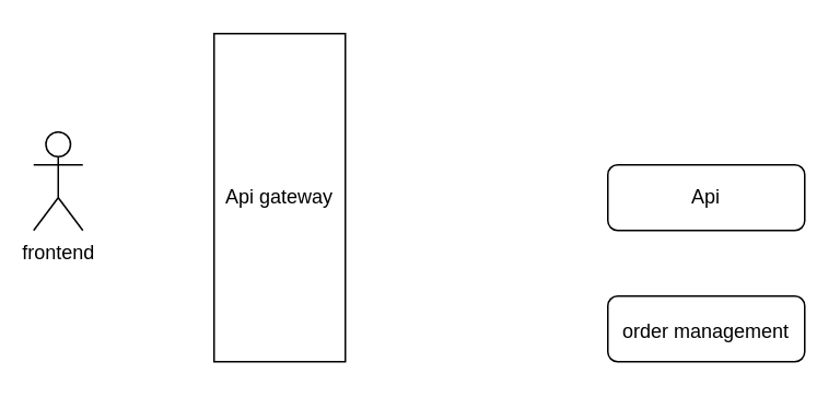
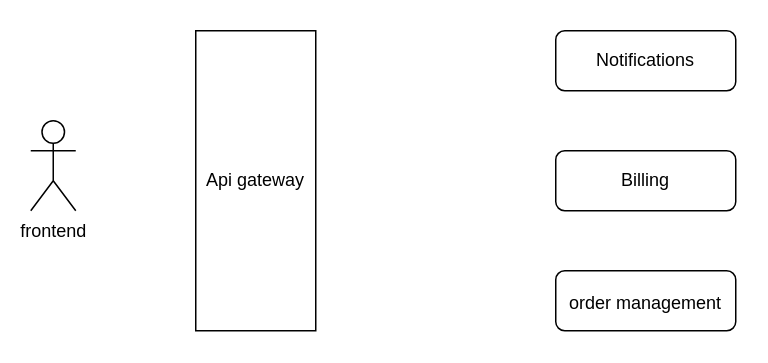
  <mxCell id="0" />
  <mxCell id="1" parent="0" />
- <mxCell id="3" value="Api" style="rounded=1;whiteSpace=wrap;html=1;" vertex="1" parent="1"><mxGeometry x="370" y="100" width="120" height="40" as="geometry" /></mxCell>
+ <mxCell id="2" value="Notifications" style="rounded=1;whiteSpace=wrap;html=1;" vertex="1" parent="1"><mxGeometry x="370" y="20" width="120" height="40" as="geometry" /></mxCell>
+ <mxCell id="3" value="Billing" style="rounded=1;whiteSpace=wrap;html=1;" vertex="1" parent="1"><mxGeometry x="370" y="100" width="120" height="40" as="geometry" /></mxCell>
  <mxCell id="4" value="&lt;font style=&quot;font-size: 12px;&quot;&gt;order management&lt;br&gt;&lt;/font&gt;" style="rounded=1;whiteSpace=wrap;html=1;fontSize=16;" vertex="1" parent="1"><mxGeometry x="370" y="180" width="120" height="40" as="geometry" /></mxCell>
  <mxCell id="5" value="Api gateway" style="rounded=0;whiteSpace=wrap;html=1;fontSize=12;" vertex="1" parent="1"><mxGeometry x="130" y="20" width="80" height="200" as="geometry" /></mxCell>
  <mxCell id="6" value="frontend" style="shape=umlActor;verticalLabelPosition=bottom;verticalAlign=top;html=1;outlineConnect=0;rounded=1;fontSize=12;" vertex="1" parent="1"><mxGeometry x="20" y="80" width="30" height="60" as="geometry" /></mxCell>
